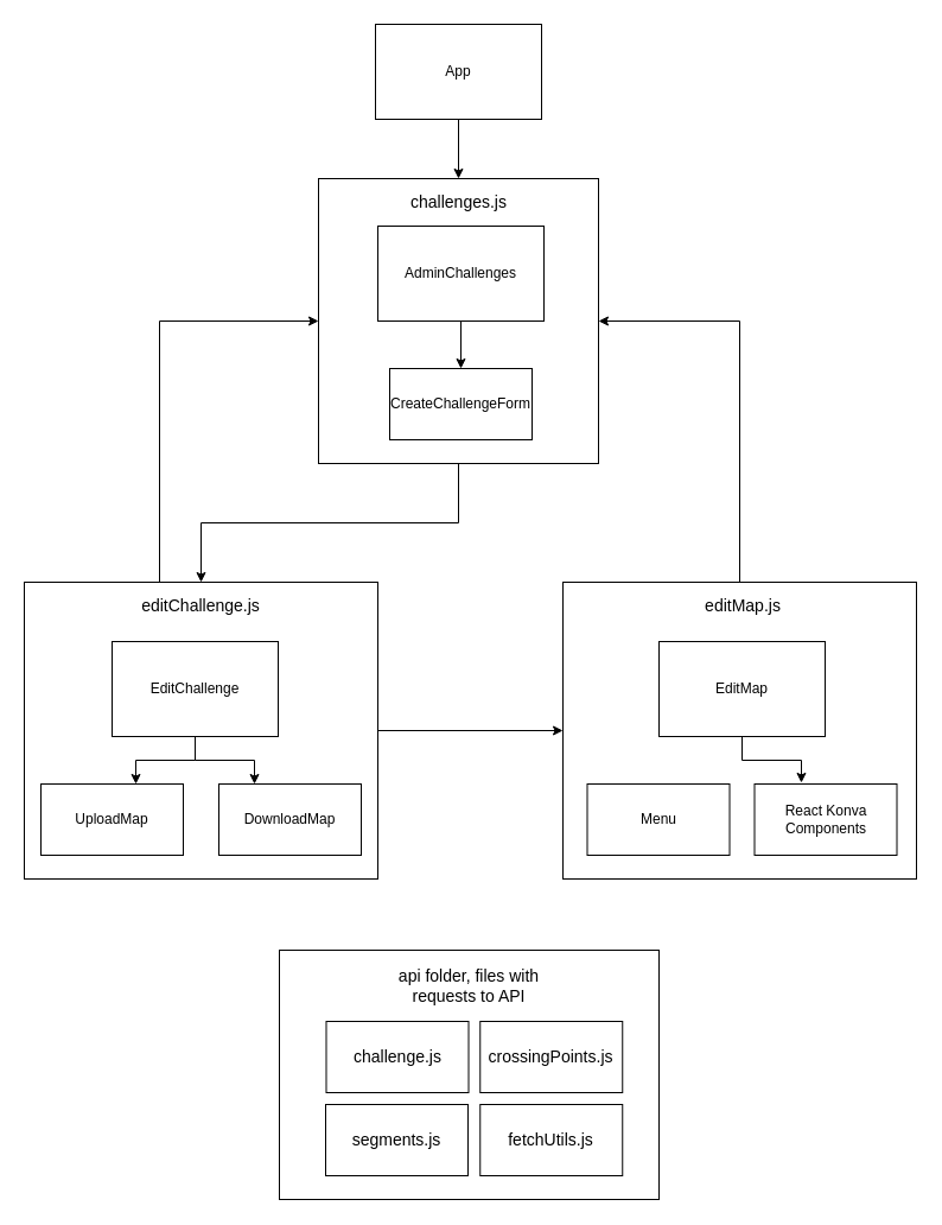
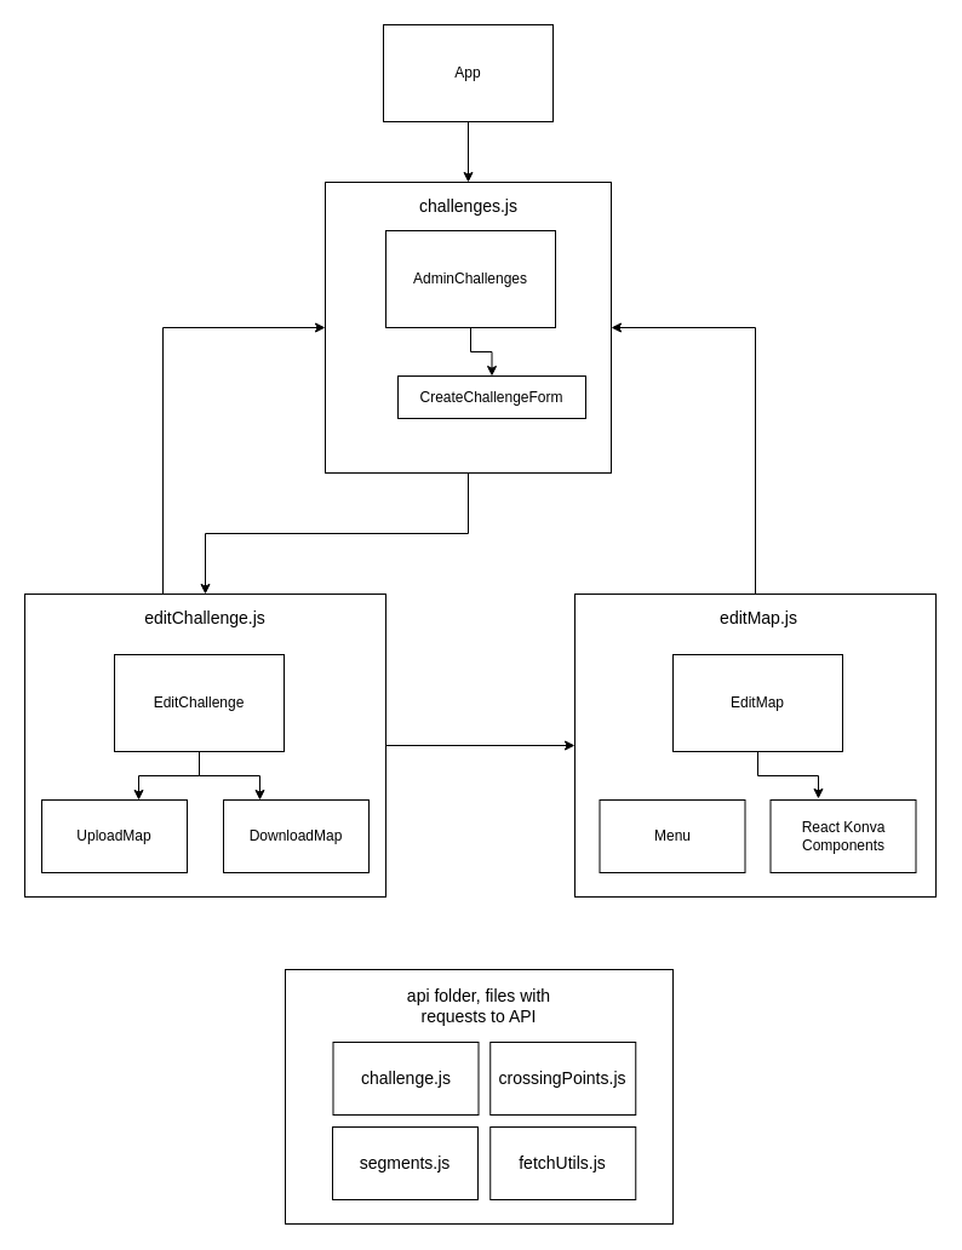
  <mxCell id="0" />
  <mxCell id="1" parent="0" />
  <mxCell id="2" style="edgeStyle=orthogonalEdgeStyle;rounded=0;orthogonalLoop=1;jettySize=auto;html=1;entryX=0.5;entryY=0;entryDx=0;entryDy=0;fontSize=14;" edge="1" parent="1" source="3" target="16"><mxGeometry relative="1" as="geometry" /></mxCell>
  <mxCell id="3" value="App" style="rounded=0;whiteSpace=wrap;html=1;" vertex="1" parent="1"><mxGeometry x="316" y="20" width="140" height="80" as="geometry" /></mxCell>
  <mxCell id="4" style="edgeStyle=orthogonalEdgeStyle;rounded=0;orthogonalLoop=1;jettySize=auto;html=1;entryX=0.5;entryY=0;entryDx=0;entryDy=0;fontSize=14;" edge="1" parent="1" source="5" target="6"><mxGeometry relative="1" as="geometry" /></mxCell>
  <mxCell id="5" value="AdminChallenges" style="rounded=0;whiteSpace=wrap;html=1;" vertex="1" parent="1"><mxGeometry x="318" y="190" width="140" height="80" as="geometry" /></mxCell>
- <mxCell id="6" value="CreateChallengeForm" style="rounded=0;whiteSpace=wrap;html=1;" vertex="1" parent="1"><mxGeometry x="328" y="310" width="120" height="60" as="geometry" /></mxCell>
+ <mxCell id="6" value="CreateChallengeForm" style="rounded=0;whiteSpace=wrap;html=1;" vertex="1" parent="1"><mxGeometry x="328" y="310" width="155" height="35" as="geometry" /></mxCell>
  <mxCell id="7" style="edgeStyle=orthogonalEdgeStyle;rounded=0;orthogonalLoop=1;jettySize=auto;html=1;entryX=0.667;entryY=0;entryDx=0;entryDy=0;entryPerimeter=0;fontSize=14;" edge="1" parent="1" source="9" target="10"><mxGeometry relative="1" as="geometry" /></mxCell>
  <mxCell id="8" style="edgeStyle=orthogonalEdgeStyle;rounded=0;orthogonalLoop=1;jettySize=auto;html=1;fontSize=14;entryX=0.25;entryY=0;entryDx=0;entryDy=0;" edge="1" parent="1" source="9" target="11"><mxGeometry relative="1" as="geometry"><mxPoint x="214" y="650" as="targetPoint" /></mxGeometry></mxCell>
  <mxCell id="9" value="EditChallenge" style="rounded=0;whiteSpace=wrap;html=1;" vertex="1" parent="1"><mxGeometry x="94" y="540" width="140" height="80" as="geometry" /></mxCell>
  <mxCell id="10" value="UploadMap" style="rounded=0;whiteSpace=wrap;html=1;" vertex="1" parent="1"><mxGeometry x="34" y="660" width="120" height="60" as="geometry" /></mxCell>
  <mxCell id="11" value="DownloadMap" style="rounded=0;whiteSpace=wrap;html=1;" vertex="1" parent="1"><mxGeometry x="184" y="660" width="120" height="60" as="geometry" /></mxCell>
  <mxCell id="12" style="edgeStyle=orthogonalEdgeStyle;rounded=0;orthogonalLoop=1;jettySize=auto;html=1;entryX=0.329;entryY=-0.017;entryDx=0;entryDy=0;entryPerimeter=0;fontSize=14;" edge="1" parent="1" source="13" target="22"><mxGeometry relative="1" as="geometry" /></mxCell>
  <mxCell id="13" value="EditMap" style="rounded=0;whiteSpace=wrap;html=1;" vertex="1" parent="1"><mxGeometry x="555" y="540" width="140" height="80" as="geometry" /></mxCell>
  <mxCell id="14" value="Menu" style="rounded=0;whiteSpace=wrap;html=1;" vertex="1" parent="1"><mxGeometry x="494.5" y="660" width="120" height="60" as="geometry" /></mxCell>
  <mxCell id="15" style="edgeStyle=orthogonalEdgeStyle;rounded=0;orthogonalLoop=1;jettySize=auto;html=1;entryX=0.5;entryY=0;entryDx=0;entryDy=0;fontSize=14;" edge="1" parent="1" source="16" target="25"><mxGeometry relative="1" as="geometry" /></mxCell>
  <mxCell id="16" value="" style="rounded=0;whiteSpace=wrap;html=1;fillColor=none;" vertex="1" parent="1"><mxGeometry x="268" y="150" width="236" height="240" as="geometry" /></mxCell>
  <mxCell id="17" style="edgeStyle=orthogonalEdgeStyle;rounded=0;orthogonalLoop=1;jettySize=auto;html=1;entryX=1;entryY=0.5;entryDx=0;entryDy=0;fontSize=14;" edge="1" parent="1" source="18" target="16"><mxGeometry relative="1" as="geometry" /></mxCell>
  <mxCell id="18" value="" style="rounded=0;whiteSpace=wrap;html=1;fillColor=none;" vertex="1" parent="1"><mxGeometry x="474" y="490" width="298" height="250" as="geometry" /></mxCell>
  <mxCell id="19" value="&lt;font style=&quot;font-size: 14px;&quot;&gt;challenges.js&lt;/font&gt;" style="text;html=1;strokeColor=none;fillColor=none;align=center;verticalAlign=middle;whiteSpace=wrap;rounded=0;fontSize=14;" vertex="1" parent="1"><mxGeometry x="336.5" y="160" width="99" height="20" as="geometry" /></mxCell>
  <mxCell id="20" value="&lt;font style=&quot;font-size: 14px&quot;&gt;editChallenge.js&lt;/font&gt;" style="text;html=1;strokeColor=none;fillColor=none;align=center;verticalAlign=middle;whiteSpace=wrap;rounded=0;fontSize=14;" vertex="1" parent="1"><mxGeometry x="109.25" y="500" width="119.5" height="20" as="geometry" /></mxCell>
  <mxCell id="21" value="&lt;font style=&quot;font-size: 14px&quot;&gt;editMap.js&lt;/font&gt;" style="text;html=1;strokeColor=none;fillColor=none;align=center;verticalAlign=middle;whiteSpace=wrap;rounded=0;fontSize=14;" vertex="1" parent="1"><mxGeometry x="565.5" y="500" width="119.5" height="20" as="geometry" /></mxCell>
  <mxCell id="22" value="React Konva&lt;br&gt;Components" style="rounded=0;whiteSpace=wrap;html=1;" vertex="1" parent="1"><mxGeometry x="635.5" y="660" width="120" height="60" as="geometry" /></mxCell>
  <mxCell id="23" style="edgeStyle=orthogonalEdgeStyle;rounded=0;orthogonalLoop=1;jettySize=auto;html=1;entryX=0;entryY=0.5;entryDx=0;entryDy=0;fontSize=14;" edge="1" parent="1" source="25" target="16"><mxGeometry relative="1" as="geometry"><Array as="points"><mxPoint x="134" y="270" /></Array></mxGeometry></mxCell>
  <mxCell id="24" style="edgeStyle=orthogonalEdgeStyle;rounded=0;orthogonalLoop=1;jettySize=auto;html=1;entryX=0;entryY=0.5;entryDx=0;entryDy=0;fontSize=14;" edge="1" parent="1" source="25" target="18"><mxGeometry relative="1" as="geometry" /></mxCell>
  <mxCell id="25" value="" style="rounded=0;whiteSpace=wrap;html=1;fillColor=none;fontSize=12;" vertex="1" parent="1"><mxGeometry x="20" y="490" width="298" height="250" as="geometry" /></mxCell>
  <mxCell id="26" value="challenge.js" style="rounded=0;whiteSpace=wrap;html=1;fontSize=14;" vertex="1" parent="1"><mxGeometry x="274.5" y="860" width="120" height="60" as="geometry" /></mxCell>
  <mxCell id="27" value="crossingPoints.js" style="rounded=0;whiteSpace=wrap;html=1;fontSize=14;" vertex="1" parent="1"><mxGeometry x="404.25" y="860" width="120" height="60" as="geometry" /></mxCell>
  <mxCell id="28" value="fetchUtils.js" style="rounded=0;whiteSpace=wrap;html=1;fontSize=14;" vertex="1" parent="1"><mxGeometry x="404.25" y="930" width="120" height="60" as="geometry" /></mxCell>
  <mxCell id="29" value="segments.js" style="rounded=0;whiteSpace=wrap;html=1;fontSize=14;" vertex="1" parent="1"><mxGeometry x="274" y="930" width="120" height="60" as="geometry" /></mxCell>
  <mxCell id="30" value="" style="rounded=0;whiteSpace=wrap;html=1;fontSize=14;fillColor=none;" vertex="1" parent="1"><mxGeometry x="235" y="800" width="320" height="210" as="geometry" /></mxCell>
  <mxCell id="31" value="api folder, files with requests to API" style="text;html=1;strokeColor=none;fillColor=none;align=center;verticalAlign=middle;whiteSpace=wrap;rounded=0;fontSize=14;" vertex="1" parent="1"><mxGeometry x="313.12" y="810" width="163.75" height="40" as="geometry" /></mxCell>
